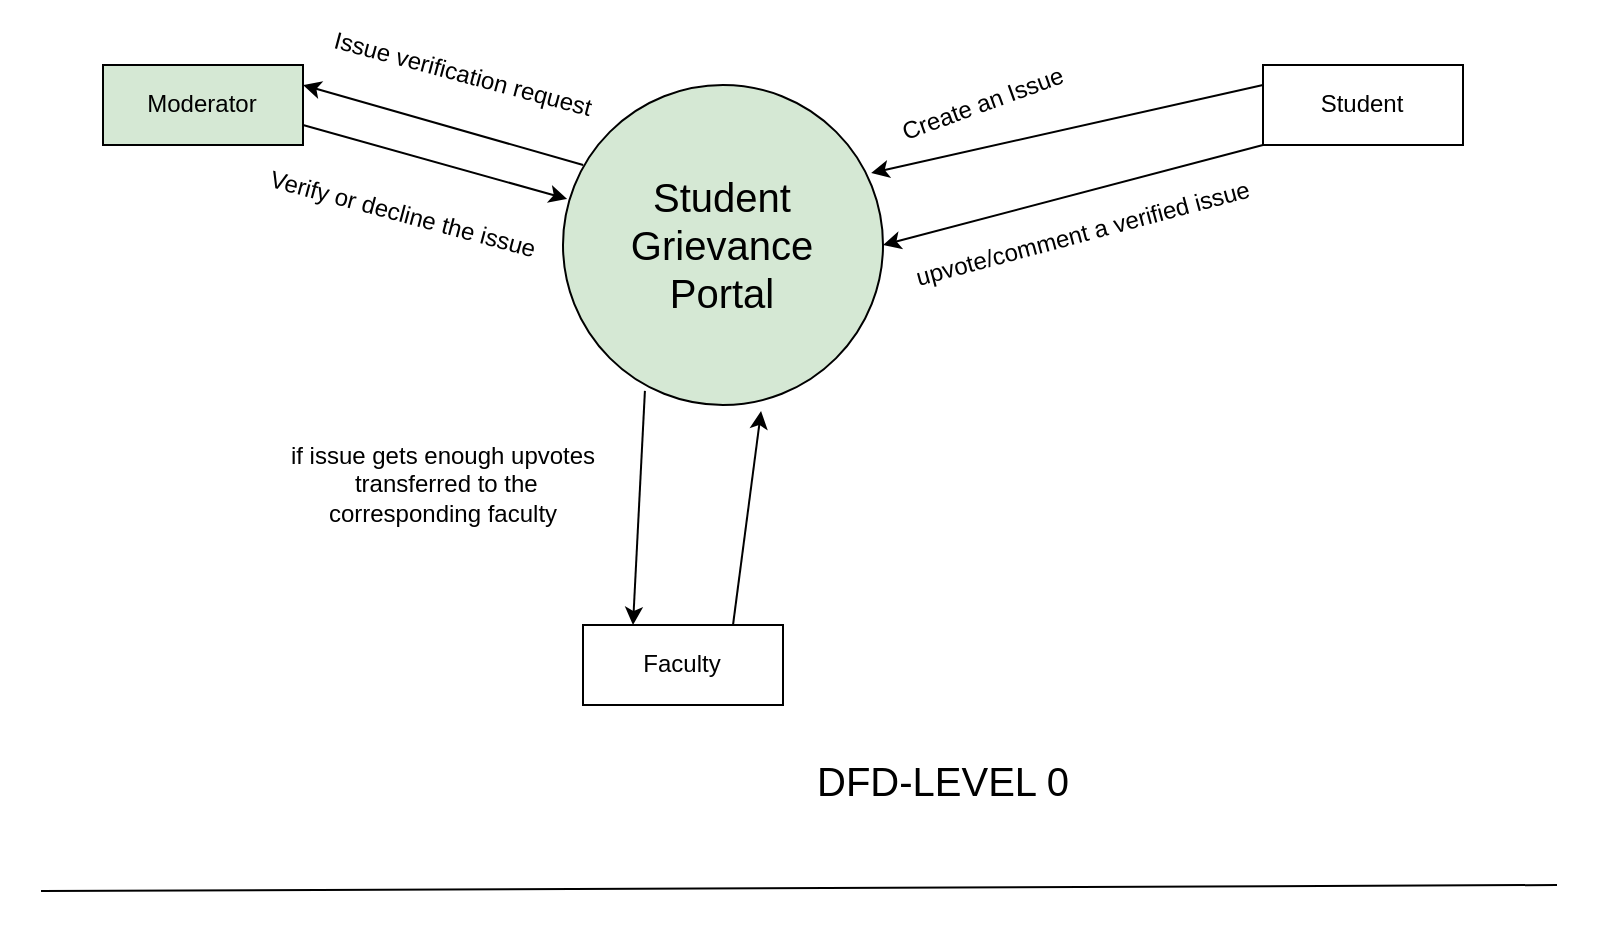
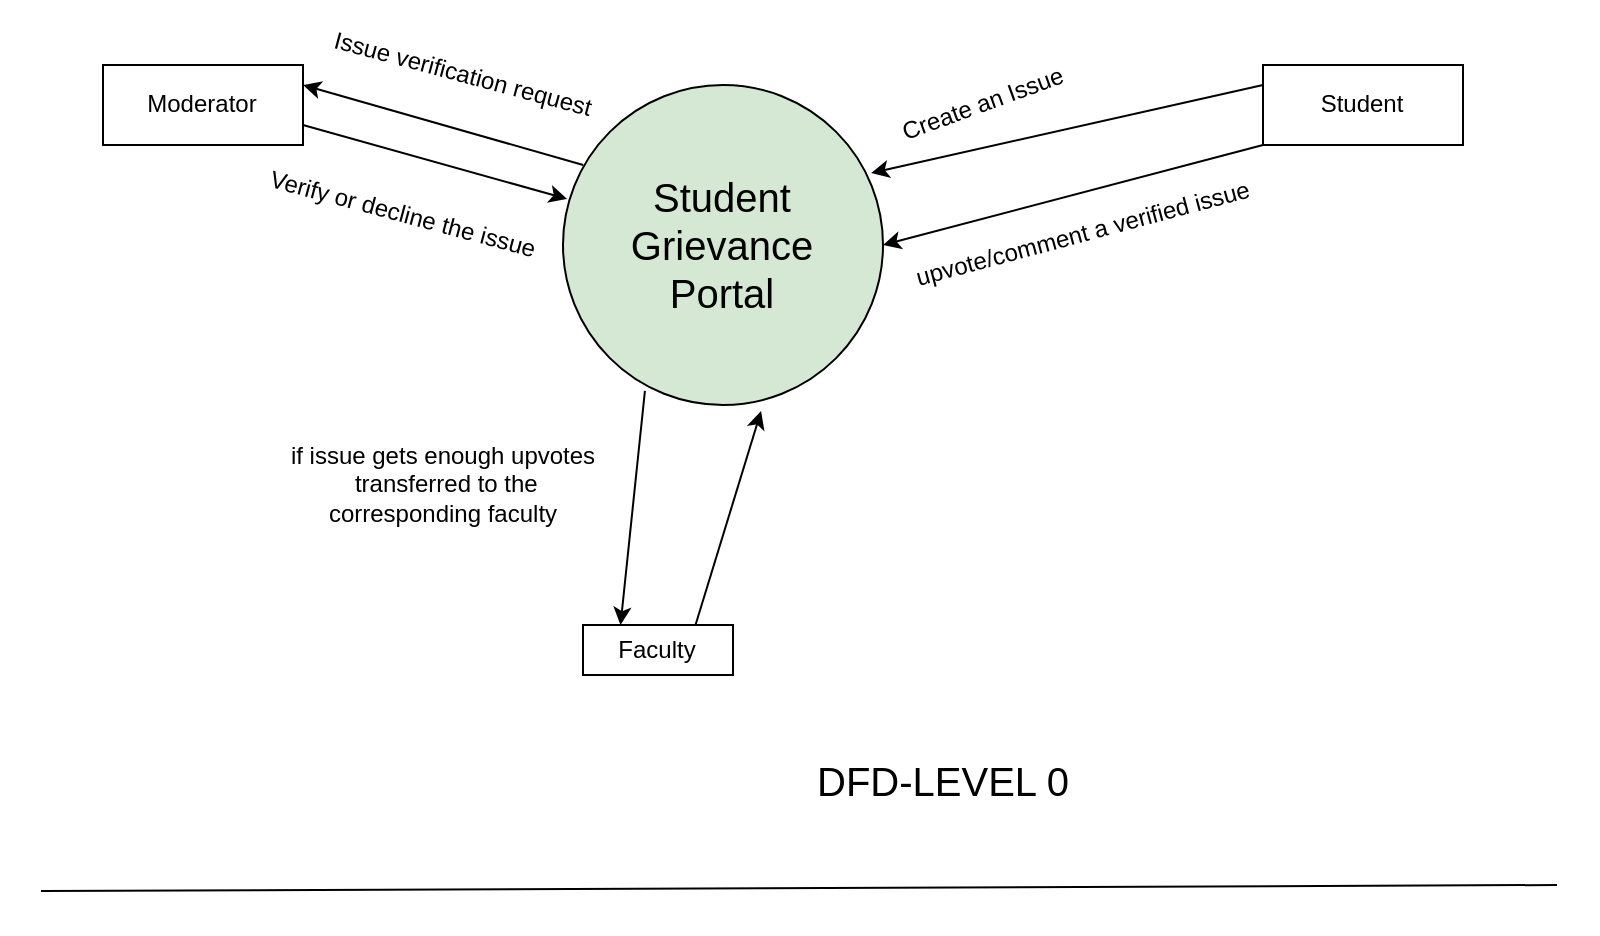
  <mxCell id="0" />
  <mxCell id="1" parent="0" />
  <mxCell id="2" value="Student" style="whiteSpace=wrap;html=1;align=center;" parent="1" vertex="1"><mxGeometry x="631" y="30" width="100" height="40" as="geometry" /></mxCell>
- <mxCell id="3" value="&lt;div&gt;Moderator&lt;/div&gt;" style="whiteSpace=wrap;html=1;align=center;fillColor=#d5e8d4;" parent="1" vertex="1"><mxGeometry x="51" y="30" width="100" height="40" as="geometry" /></mxCell>
- <mxCell id="4" value="Faculty" style="whiteSpace=wrap;html=1;align=center;" parent="1" vertex="1"><mxGeometry x="291" y="310" width="100" height="40" as="geometry" /></mxCell>
+ <mxCell id="3" value="&lt;div&gt;Moderator&lt;/div&gt;" style="whiteSpace=wrap;html=1;align=center;" parent="1" vertex="1"><mxGeometry x="51" y="30" width="100" height="40" as="geometry" /></mxCell>
+ <mxCell id="4" value="Faculty" style="whiteSpace=wrap;html=1;align=center;" parent="1" vertex="1"><mxGeometry x="291" y="310" width="75" height="25" as="geometry" /></mxCell>
  <mxCell id="5" value="&lt;div style=&quot;font-size: 20px;&quot;&gt;&lt;font style=&quot;font-size: 20px;&quot;&gt;Student &lt;br&gt;&lt;/font&gt;&lt;/div&gt;&lt;div style=&quot;font-size: 20px;&quot;&gt;&lt;font style=&quot;font-size: 20px;&quot;&gt;Grievance &lt;br&gt;&lt;/font&gt;&lt;/div&gt;&lt;div style=&quot;font-size: 20px;&quot;&gt;&lt;font style=&quot;font-size: 20px;&quot;&gt;Portal&lt;/font&gt;&lt;/div&gt;" style="ellipse;whiteSpace=wrap;html=1;aspect=fixed;fillColor=#d5e8d4;" parent="1" vertex="1"><mxGeometry x="281" y="40" width="160" height="160" as="geometry" /></mxCell>
  <mxCell id="6" value="" style="endArrow=classic;html=1;rounded=0;exitX=0;exitY=0.25;exitDx=0;exitDy=0;entryX=0.963;entryY=0.275;entryDx=0;entryDy=0;entryPerimeter=0;" parent="1" source="2" target="5" edge="1"><mxGeometry width="50" height="50" relative="1" as="geometry"><mxPoint x="371" y="270" as="sourcePoint" /><mxPoint x="421" y="220" as="targetPoint" /></mxGeometry></mxCell>
  <mxCell id="7" value="Create an Issue" style="text;html=1;align=center;verticalAlign=middle;resizable=0;points=[];autosize=1;strokeColor=none;fillColor=none;rotation=-20;" parent="1" vertex="1"><mxGeometry x="431" y="35" width="120" height="30" as="geometry" /></mxCell>
  <mxCell id="8" value="" style="endArrow=classic;html=1;rounded=0;entryX=1;entryY=0.25;entryDx=0;entryDy=0;exitX=0.063;exitY=0.25;exitDx=0;exitDy=0;exitPerimeter=0;" parent="1" source="5" target="3" edge="1"><mxGeometry width="50" height="50" relative="1" as="geometry"><mxPoint x="211" y="75" as="sourcePoint" /><mxPoint x="261" y="25" as="targetPoint" /></mxGeometry></mxCell>
  <mxCell id="9" value="Issue verification request" style="text;html=1;align=center;verticalAlign=middle;resizable=0;points=[];autosize=1;strokeColor=none;fillColor=none;rotation=15;" parent="1" vertex="1"><mxGeometry x="141" y="20" width="180" height="30" as="geometry" /></mxCell>
  <mxCell id="10" value="" style="endArrow=classic;html=1;rounded=0;exitX=1;exitY=0.75;exitDx=0;exitDy=0;entryX=0.013;entryY=0.356;entryDx=0;entryDy=0;entryPerimeter=0;" parent="1" source="3" target="5" edge="1"><mxGeometry width="50" height="50" relative="1" as="geometry"><mxPoint x="371" y="270" as="sourcePoint" /><mxPoint x="421" y="220" as="targetPoint" /></mxGeometry></mxCell>
  <mxCell id="11" value="Verify or decline the issue" style="text;html=1;align=center;verticalAlign=middle;resizable=0;points=[];autosize=1;strokeColor=none;fillColor=none;rotation=15;" parent="1" vertex="1"><mxGeometry x="111" y="90" width="180" height="30" as="geometry" /></mxCell>
  <mxCell id="12" value="" style="endArrow=classic;html=1;rounded=0;entryX=1;entryY=0.5;entryDx=0;entryDy=0;exitX=0;exitY=1;exitDx=0;exitDy=0;" parent="1" source="2" target="5" edge="1"><mxGeometry width="50" height="50" relative="1" as="geometry"><mxPoint x="371" y="270" as="sourcePoint" /><mxPoint x="421" y="220" as="targetPoint" /></mxGeometry></mxCell>
  <mxCell id="13" value="upvote/comment a verified issue" style="text;html=1;align=center;verticalAlign=middle;resizable=0;points=[];autosize=1;strokeColor=none;fillColor=none;rotation=-15;" parent="1" vertex="1"><mxGeometry x="431" y="100" width="220" height="30" as="geometry" /></mxCell>
  <mxCell id="14" value="" style="endArrow=classic;html=1;rounded=0;entryX=0.25;entryY=0;entryDx=0;entryDy=0;exitX=0.256;exitY=0.956;exitDx=0;exitDy=0;exitPerimeter=0;" parent="1" source="5" target="4" edge="1"><mxGeometry width="50" height="50" relative="1" as="geometry"><mxPoint x="371" y="270" as="sourcePoint" /><mxPoint x="421" y="220" as="targetPoint" /></mxGeometry></mxCell>
  <mxCell id="15" value="&lt;div&gt;if issue gets enough upvotes&lt;/div&gt;&lt;div&gt;&amp;nbsp;transferred to the &lt;br&gt;&lt;/div&gt;&lt;div&gt;corresponding faculty&lt;/div&gt;" style="text;html=1;align=center;verticalAlign=middle;resizable=0;points=[];autosize=1;strokeColor=none;fillColor=none;" parent="1" vertex="1"><mxGeometry x="121" y="210" width="200" height="60" as="geometry" /></mxCell>
  <mxCell id="16" value="" style="endArrow=classic;html=1;rounded=0;entryX=0.619;entryY=1.019;entryDx=0;entryDy=0;entryPerimeter=0;exitX=0.75;exitY=0;exitDx=0;exitDy=0;" parent="1" source="4" target="5" edge="1"><mxGeometry width="50" height="50" relative="1" as="geometry"><mxPoint x="391" y="280" as="sourcePoint" /><mxPoint x="441" y="230" as="targetPoint" /></mxGeometry></mxCell>
  <mxCell id="17" value="&lt;div&gt;DFD-LEVEL 0&lt;/div&gt;&lt;div&gt;&lt;br&gt;&lt;/div&gt;" style="text;html=1;align=center;verticalAlign=middle;resizable=0;points=[];autosize=1;strokeColor=none;fillColor=none;fontSize=20;" parent="1" vertex="1"><mxGeometry x="386" y="370" width="170" height="60" as="geometry" /></mxCell>
  <mxCell id="18" value="" style="endArrow=none;html=1;rounded=0;fontSize=20;" edge="1" parent="1"><mxGeometry width="50" height="50" relative="1" as="geometry"><mxPoint x="20" y="443" as="sourcePoint" /><mxPoint x="778" y="440" as="targetPoint" /></mxGeometry></mxCell>
